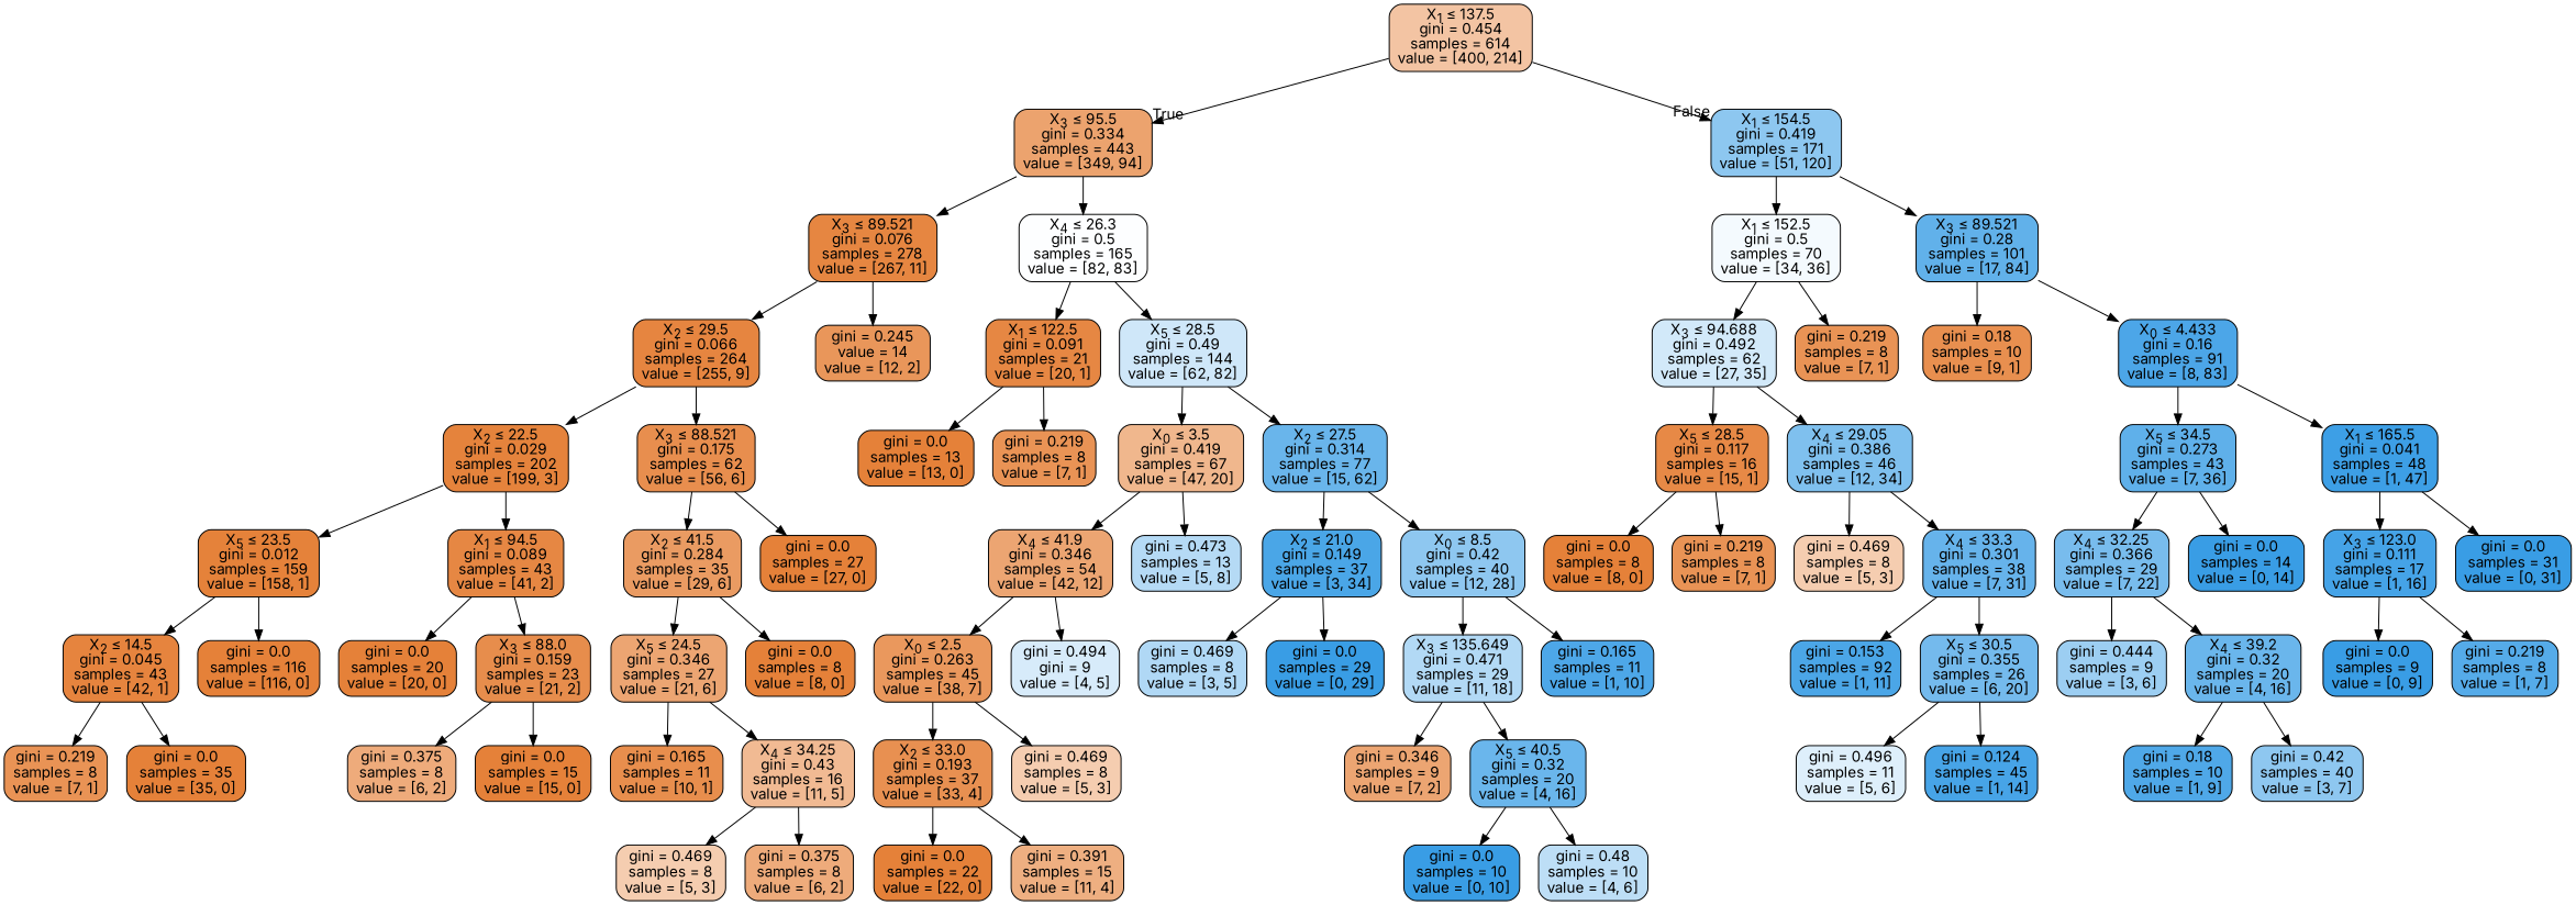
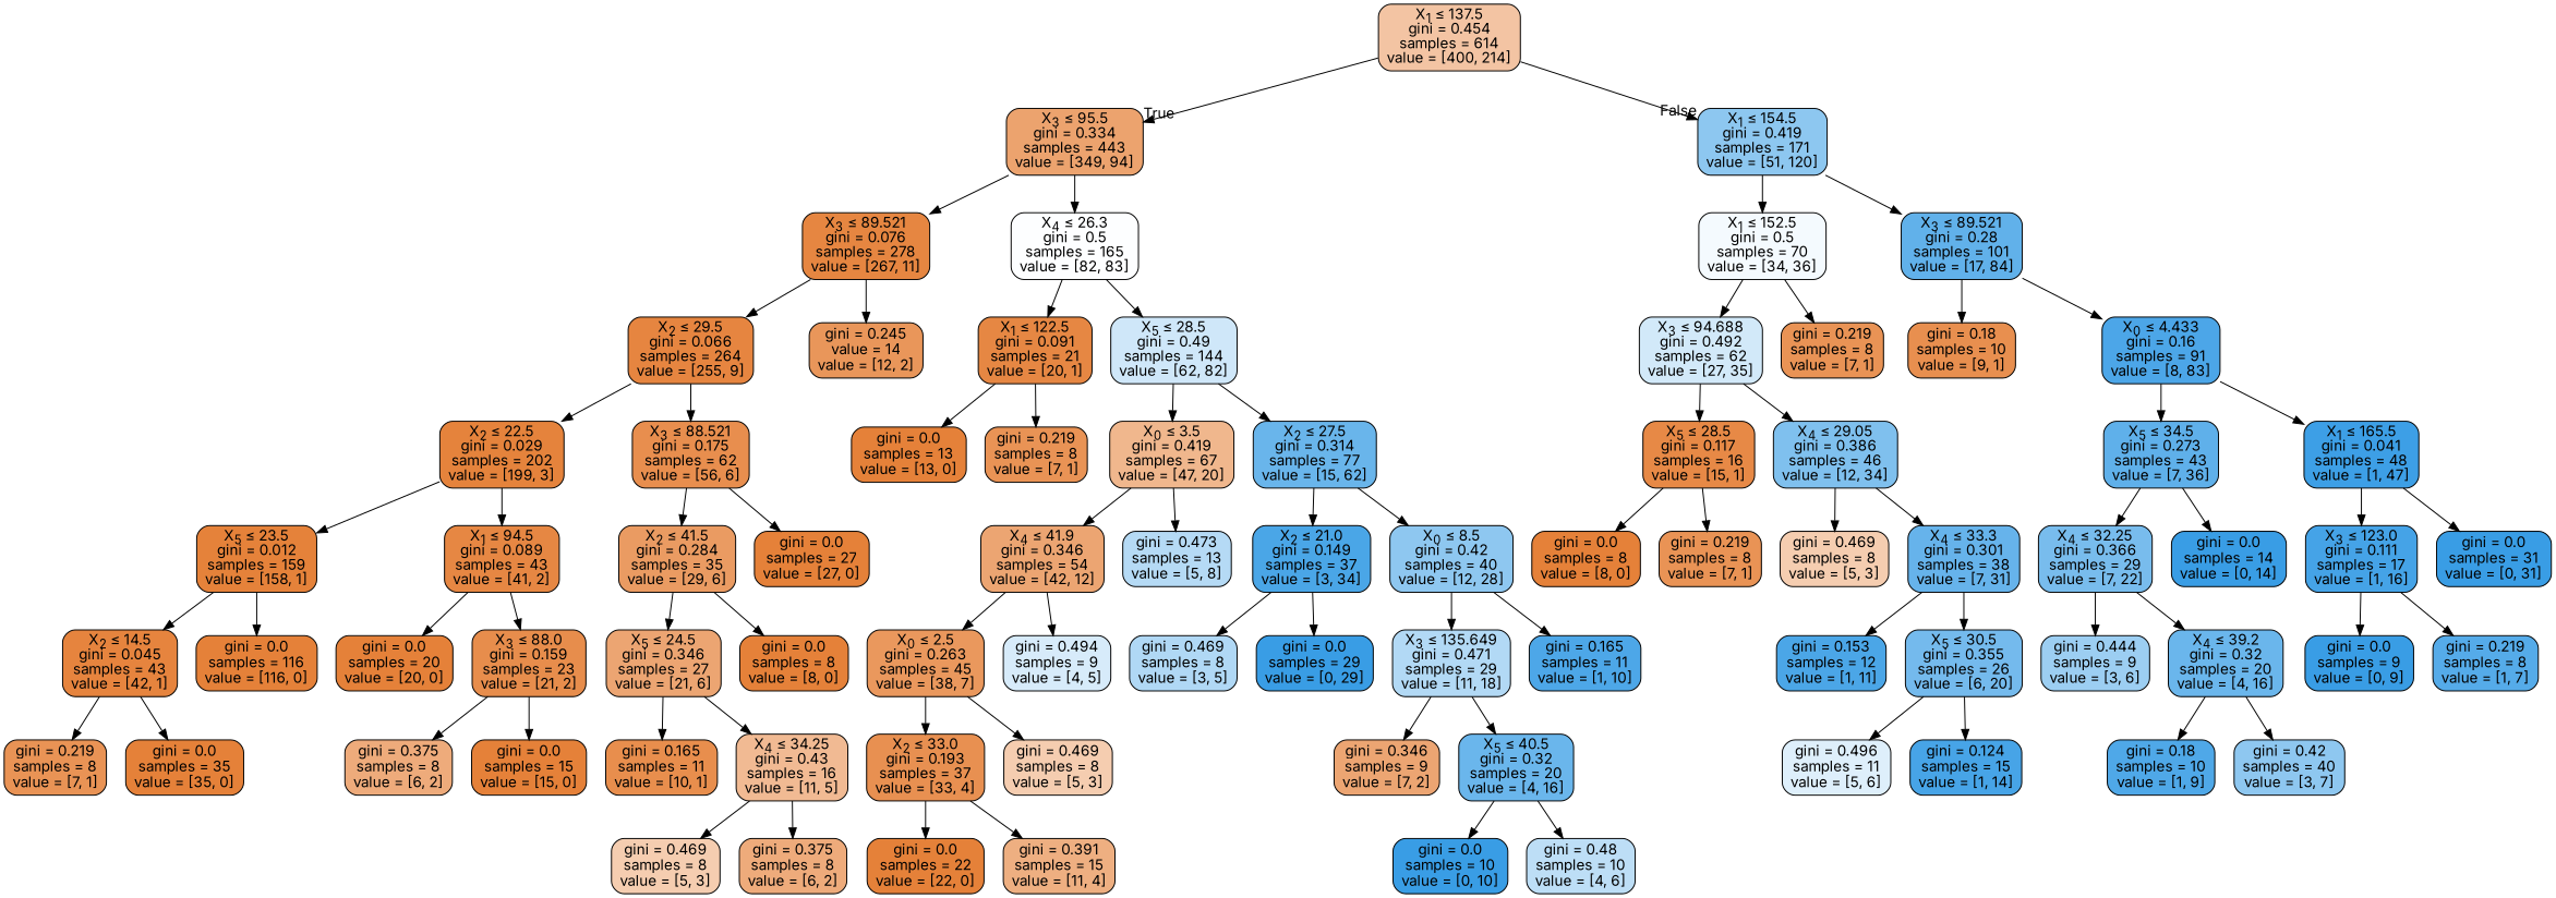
  digraph {
    fontname=Inter
    node [color=black fillcolor="#e58139" fontname=Inter shape=box style="filled, rounded"]
    edge [fontname=Inter]
    n1 [fillcolor="#f3c4a3" label=<X<SUB>1</SUB> &le; 137.5<br/>gini = 0.454<br/>samples = 614<br/>value = [400, 214]>]
    n2 [fillcolor="#eca36e" label=<X<SUB>3</SUB> &le; 95.5<br/>gini = 0.334<br/>samples = 443<br/>value = [349, 94]>]
    n3 [fillcolor="#8dc7f0" label=<X<SUB>1</SUB> &le; 154.5<br/>gini = 0.419<br/>samples = 171<br/>value = [51, 120]>]
    n4 [fillcolor="#e68641" label=<X<SUB>3</SUB> &le; 89.521<br/>gini = 0.076<br/>samples = 278<br/>value = [267, 11]>]
    n5 [fillcolor="#fdfeff" label=<X<SUB>4</SUB> &le; 26.3<br/>gini = 0.5<br/>samples = 165<br/>value = [82, 83]>]
    n6 [fillcolor="#f4fafe" label=<X<SUB>1</SUB> &le; 152.5<br/>gini = 0.5<br/>samples = 70<br/>value = [34, 36]>]
    n7 [fillcolor="#61b1ea" label=<X<SUB>3</SUB> &le; 89.521<br/>gini = 0.28<br/>samples = 101<br/>value = [17, 84]>]
    n8 [fillcolor="#e68540" label=<X<SUB>2</SUB> &le; 29.5<br/>gini = 0.066<br/>samples = 264<br/>value = [255, 9]>]
    n9 [fillcolor="#e9965a" label=<gini = 0.245<br/>value = 14<br/>value = [12, 2]>]
    n10 [fillcolor="#e68743" label=<X<SUB>1</SUB> &le; 122.5<br/>gini = 0.091<br/>samples = 21<br/>value = [20, 1]>]
    n11 [fillcolor="#cfe7f9" label=<X<SUB>5</SUB> &le; 28.5<br/>gini = 0.49<br/>samples = 144<br/>value = [62, 82]>]
    n12 [fillcolor="#e5833c" label=<X<SUB>2</SUB> &le; 22.5<br/>gini = 0.029<br/>samples = 202<br/>value = [199, 3]>]
    n13 [fillcolor="#e88e4e" label=<X<SUB>3</SUB> &le; 88.521<br/>gini = 0.175<br/>samples = 62<br/>value = [56, 6]>]
    n14 [fillcolor="#e5823a" label=<X<SUB>5</SUB> &le; 23.5<br/>gini = 0.012<br/>samples = 159<br/>value = [158, 1]>]
    n15 [fillcolor="#e68743" label=<X<SUB>1</SUB> &le; 94.5<br/>gini = 0.089<br/>samples = 43<br/>value = [41, 2]>]
    n16 [fillcolor="#ea9b62" label=<X<SUB>2</SUB> &le; 41.5<br/>gini = 0.284<br/>samples = 35<br/>value = [29, 6]>]
    n17 [label=<gini = 0.0<br/>samples = 27<br/>value = [27, 0]>]
    n18 [fillcolor="#e6843e" label=<X<SUB>2</SUB> &le; 14.5<br/>gini = 0.045<br/>samples = 43<br/>value = [42, 1]>]
    n19 [label=<gini = 0.0<br/>samples = 116<br/>value = [116, 0]>]
    n20 [label=<gini = 0.0<br/>samples = 20<br/>value = [20, 0]>]
    n21 [fillcolor="#e78d4c" label=<X<SUB>3</SUB> &le; 88.0<br/>gini = 0.159<br/>samples = 23<br/>value = [21, 2]>]
    n22 [fillcolor="#e99355" label=<gini = 0.219<br/>samples = 8<br/>value = [7, 1]>]
    n23 [label=<gini = 0.0<br/>samples = 35<br/>value = [35, 0]>]
    n24 [fillcolor="#eeab7b" label=<gini = 0.375<br/>samples = 8<br/>value = [6, 2]>]
    n25 [label=<gini = 0.0<br/>samples = 15<br/>value = [15, 0]>]
    n26 [fillcolor="#eca572" label=<X<SUB>5</SUB> &le; 24.5<br/>gini = 0.346<br/>samples = 27<br/>value = [21, 6]>]
    n27 [label=<gini = 0.0<br/>samples = 8<br/>value = [8, 0]>]
    n28 [fillcolor="#e88e4d" label=<gini = 0.165<br/>samples = 11<br/>value = [10, 1]>]
    n29 [fillcolor="#f1ba93" label=<X<SUB>4</SUB> &le; 34.25<br/>gini = 0.43<br/>samples = 16<br/>value = [11, 5]>]
    n30 [fillcolor="#f5cdb0" label=<gini = 0.469<br/>samples = 8<br/>value = [5, 3]>]
    n31 [fillcolor="#eeab7b" label=<gini = 0.375<br/>samples = 8<br/>value = [6, 2]>]
    n32 [label=<gini = 0.0<br/>samples = 13<br/>value = [13, 0]>]
    n33 [fillcolor="#e99355" label=<gini = 0.219<br/>samples = 8<br/>value = [7, 1]>]
    n34 [fillcolor="#f0b78d" label=<X<SUB>0</SUB> &le; 3.5<br/>gini = 0.419<br/>samples = 67<br/>value = [47, 20]>]
    n35 [fillcolor="#69b5eb" label=<X<SUB>2</SUB> &le; 27.5<br/>gini = 0.314<br/>samples = 77<br/>value = [15, 62]>]
    n36 [fillcolor="#eca572" label=<X<SUB>4</SUB> &le; 41.9<br/>gini = 0.346<br/>samples = 54<br/>value = [42, 12]>]
    n37 [fillcolor="#b5daf5" label=<gini = 0.473<br/>samples = 13<br/>value = [5, 8]>]
    n38 [fillcolor="#4aa6e7" label=<X<SUB>2</SUB> &le; 21.0<br/>gini = 0.149<br/>samples = 37<br/>value = [3, 34]>]
    n39 [fillcolor="#8ec7f0" label=<X<SUB>0</SUB> &le; 8.5<br/>gini = 0.42<br/>samples = 40<br/>value = [12, 28]>]
    n40 [fillcolor="#ea985d" label=<X<SUB>0</SUB> &le; 2.5<br/>gini = 0.263<br/>samples = 45<br/>value = [38, 7]>]
-   n41 [fillcolor="#d7ebfa" label=<gini = 0.494<br/>gini = 9<br/>value = [4, 5]>]
+   n41 [fillcolor="#d7ebfa" label=<gini = 0.494<br/>samples = 9<br/>value = [4, 5]>]
    n42 [fillcolor="#e89051" label=<X<SUB>2</SUB> &le; 33.0<br/>gini = 0.193<br/>samples = 37<br/>value = [33, 4]>]
    n43 [fillcolor="#f5cdb0" label=<gini = 0.469<br/>samples = 8<br/>value = [5, 3]>]
    n44 [label=<gini = 0.0<br/>samples = 22<br/>value = [22, 0]>]
    n45 [fillcolor="#eeaf81" label=<gini = 0.391<br/>samples = 15<br/>value = [11, 4]>]
    n46 [fillcolor="#b0d8f5" label=<gini = 0.469<br/>samples = 8<br/>value = [3, 5]>]
    n47 [fillcolor="#399de5" label=<gini = 0.0<br/>samples = 29<br/>value = [0, 29]>]
    n48 [fillcolor="#b2d9f5" label=<X<SUB>3</SUB> &le; 135.649<br/>gini = 0.471<br/>samples = 29<br/>value = [11, 18]>]
    n49 [fillcolor="#4da7e8" label=<gini = 0.165<br/>samples = 11<br/>value = [1, 10]>]
    n50 [fillcolor="#eca572" label=<gini = 0.346<br/>samples = 9<br/>value = [7, 2]>]
    n51 [fillcolor="#6ab6ec" label=<X<SUB>5</SUB> &le; 40.5<br/>gini = 0.32<br/>samples = 20<br/>value = [4, 16]>]
    n52 [fillcolor="#399de5" label=<gini = 0.0<br/>samples = 10<br/>value = [0, 10]>]
    n53 [fillcolor="#bddef6" label=<gini = 0.48<br/>samples = 10<br/>value = [4, 6]>]
    n54 [fillcolor="#d2e9f9" label=<X<SUB>3</SUB> &le; 94.688<br/>gini = 0.492<br/>samples = 62<br/>value = [27, 35]>]
    n55 [fillcolor="#e99355" label=<gini = 0.219<br/>samples = 8<br/>value = [7, 1]>]
    n56 [fillcolor="#e88f4f" label=<gini = 0.18<br/>samples = 10<br/>value = [9, 1]>]
    n57 [fillcolor="#4ca6e8" label=<X<SUB>0</SUB> &le; 4.433<br/>gini = 0.16<br/>samples = 91<br/>value = [8, 83]>]
    n58 [fillcolor="#e78946" label=<X<SUB>5</SUB> &le; 28.5<br/>gini = 0.117<br/>samples = 16<br/>value = [15, 1]>]
    n59 [fillcolor="#7fc0ee" label=<X<SUB>4</SUB> &le; 29.05<br/>gini = 0.386<br/>samples = 46<br/>value = [12, 34]>]
    n60 [label=<gini = 0.0<br/>samples = 8<br/>value = [8, 0]>]
    n61 [fillcolor="#e99355" label=<gini = 0.219<br/>samples = 8<br/>value = [7, 1]>]
    n62 [fillcolor="#f5cdb0" label=<gini = 0.469<br/>samples = 8<br/>value = [5, 3]>]
    n63 [fillcolor="#66b3eb" label=<X<SUB>4</SUB> &le; 33.3<br/>gini = 0.301<br/>samples = 38<br/>value = [7, 31]>]
-   n64 [fillcolor="#4ba6e7" label=<gini = 0.153<br/>samples = 92<br/>value = [1, 11]>]
+   n64 [fillcolor="#4ba6e7" label=<gini = 0.153<br/>samples = 12<br/>value = [1, 11]>]
    n65 [fillcolor="#74baed" label=<X<SUB>5</SUB> &le; 30.5<br/>gini = 0.355<br/>samples = 26<br/>value = [6, 20]>]
    n66 [fillcolor="#deeffb" label=<gini = 0.496<br/>samples = 11<br/>value = [5, 6]>]
-   n67 [fillcolor="#47a4e7" label=<gini = 0.124<br/>samples = 45<br/>value = [1, 14]>]
+   n67 [fillcolor="#47a4e7" label=<gini = 0.124<br/>samples = 15<br/>value = [1, 14]>]
    n68 [fillcolor="#5fb0ea" label=<X<SUB>5</SUB> &le; 34.5<br/>gini = 0.273<br/>samples = 43<br/>value = [7, 36]>]
    n69 [fillcolor="#3d9fe6" label=<X<SUB>1</SUB> &le; 165.5<br/>gini = 0.041<br/>samples = 48<br/>value = [1, 47]>]
    n70 [fillcolor="#78bced" label=<X<SUB>4</SUB> &le; 32.25<br/>gini = 0.366<br/>samples = 29<br/>value = [7, 22]>]
    n71 [fillcolor="#399de5" label=<gini = 0.0<br/>samples = 14<br/>value = [0, 14]>]
    n72 [fillcolor="#45a3e7" label=<X<SUB>3</SUB> &le; 123.0<br/>gini = 0.111<br/>samples = 17<br/>value = [1, 16]>]
    n73 [fillcolor="#399de5" label=<gini = 0.0<br/>samples = 31<br/>value = [0, 31]>]
    n74 [fillcolor="#9ccef2" label=<gini = 0.444<br/>samples = 9<br/>value = [3, 6]>]
    n75 [fillcolor="#6ab6ec" label=<X<SUB>4</SUB> &le; 39.2<br/>gini = 0.32<br/>samples = 20<br/>value = [4, 16]>]
    n76 [fillcolor="#4fa8e8" label=<gini = 0.18<br/>samples = 10<br/>value = [1, 9]>]
    n77 [fillcolor="#8ec7f0" label=<gini = 0.42<br/>samples = 40<br/>value = [3, 7]>]
    n78 [fillcolor="#399de5" label=<gini = 0.0<br/>samples = 9<br/>value = [0, 9]>]
    n79 [fillcolor="#55abe9" label=<gini = 0.219<br/>samples = 8<br/>value = [1, 7]>]
    n1 -> n2 [headlabel=True labelangle=45 labeldistance=2.5]
    n1 -> n3 [headlabel=False labelangle=-45 labeldistance=2.5]
    n2 -> n4
    n2 -> n5
    n3 -> n6
    n3 -> n7
    n4 -> n8
    n4 -> n9
    n5 -> n10
    n5 -> n11
    n6 -> n54
    n6 -> n55
    n7 -> n56
    n7 -> n57
    n8 -> n12
    n8 -> n13
    n10 -> n32
    n10 -> n33
    n11 -> n34
    n11 -> n35
    n12 -> n14
    n12 -> n15
    n13 -> n16
    n13 -> n17
    n14 -> n18
    n14 -> n19
    n15 -> n20
    n15 -> n21
    n16 -> n26
    n16 -> n27
    n18 -> n22
    n18 -> n23
    n21 -> n24
    n21 -> n25
    n26 -> n28
    n26 -> n29
    n29 -> n30
    n29 -> n31
    n34 -> n36
    n34 -> n37
    n35 -> n38
    n35 -> n39
    n36 -> n40
    n36 -> n41
    n38 -> n46
    n38 -> n47
    n39 -> n48
    n39 -> n49
    n40 -> n42
    n40 -> n43
    n42 -> n44
    n42 -> n45
    n48 -> n50
    n48 -> n51
    n51 -> n52
    n51 -> n53
    n54 -> n58
    n54 -> n59
    n57 -> n68
    n57 -> n69
    n58 -> n60
    n58 -> n61
    n59 -> n62
    n59 -> n63
    n63 -> n64
    n63 -> n65
    n65 -> n66
    n65 -> n67
    n68 -> n70
    n68 -> n71
    n69 -> n72
    n69 -> n73
    n70 -> n74
    n70 -> n75
    n72 -> n78
    n72 -> n79
    n75 -> n76
    n75 -> n77
  }
